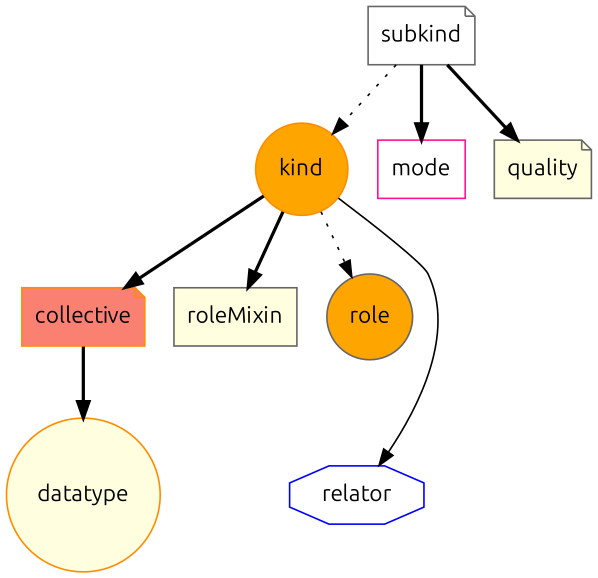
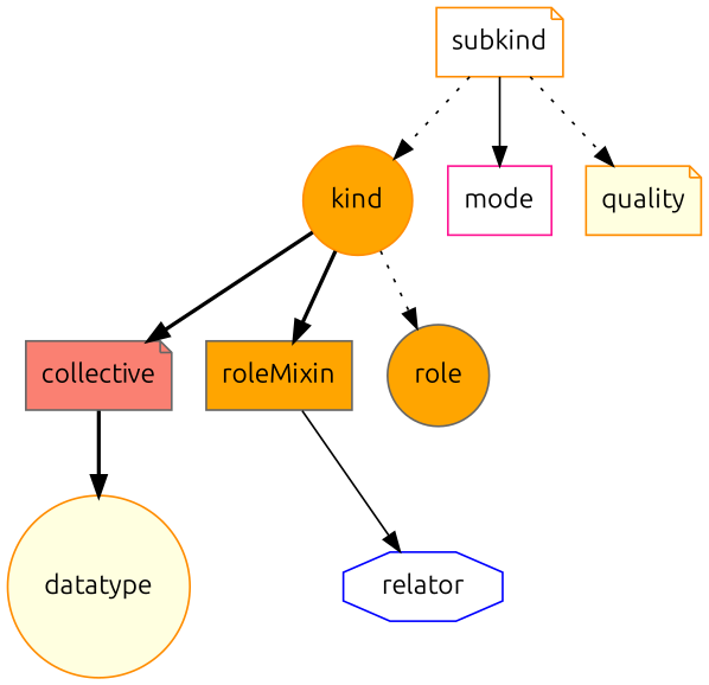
  strict digraph {
    fontname=Ubuntu
    node [color=darkorange fillcolor=white fontname=Ubuntu shape=note style=filled]
    edge [fontname=Ubuntu style=bold]
-   subkind [color=gray40]
+   subkind
    kind [fillcolor=orange shape=circle]
    mode [color=deeppink shape=box]
-   quality [color=gray40 fillcolor=lightyellow]
-   collective [fillcolor=salmon]
-   roleMixin [color=gray40 fillcolor=lightyellow shape=box]
+   quality [fillcolor=lightyellow]
+   collective [color=gray40 fillcolor=salmon]
+   roleMixin [color=gray40 fillcolor=orange shape=box]
    role [color=gray40 fillcolor=orange shape=circle]
    relator [color=blue shape=octagon]
    datatype [fillcolor=lightyellow shape=circle]
    subkind -> kind [style=dotted]
-   subkind -> mode
-   subkind -> quality
+   subkind -> mode [style=solid]
+   subkind -> quality [style=dotted]
    kind -> collective
    kind -> roleMixin
    kind -> role [style=dotted]
-   kind -> relator [style=solid]
+   roleMixin -> relator [style=solid]
    collective -> datatype
  }
